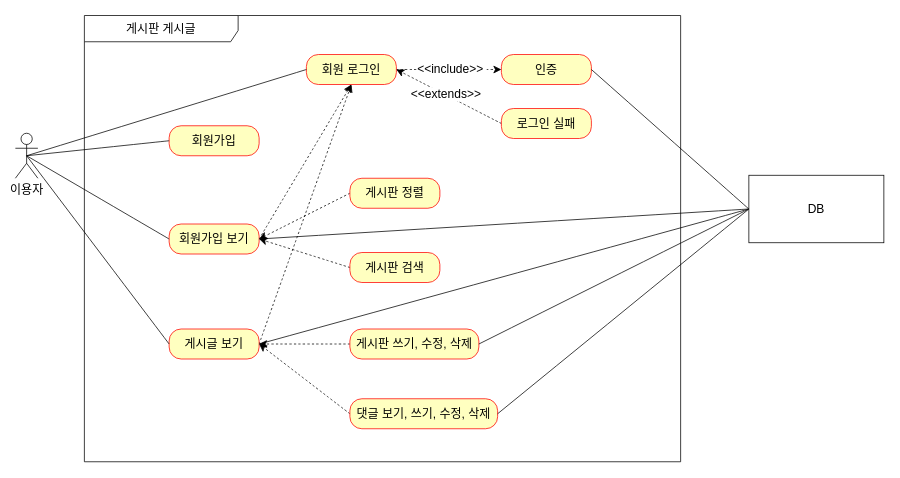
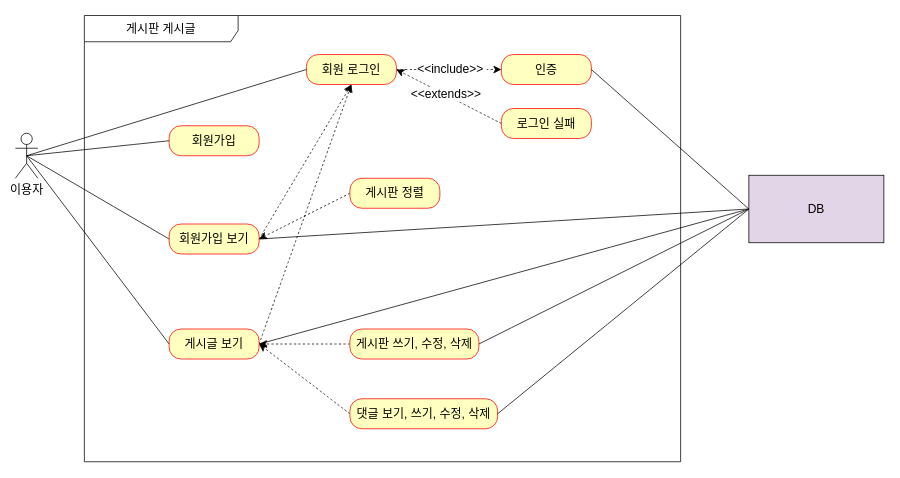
  <mxCell id="0" />
  <mxCell id="1" parent="0" />
  <mxCell id="2" value="이용자" style="shape=umlActor;verticalLabelPosition=bottom;verticalAlign=top;html=1;outlineConnect=0;fontSize=16;" vertex="1" parent="1"><mxGeometry x="20" y="177" width="30" height="60" as="geometry" /></mxCell>
  <mxCell id="3" value="게시판 게시글" style="shape=umlFrame;whiteSpace=wrap;html=1;pointerEvents=0;fontSize=16;width=205;height=35;" vertex="1" parent="1"><mxGeometry x="112" y="20" width="795" height="595" as="geometry" /></mxCell>
  <mxCell id="4" value="회원가입" style="rounded=1;whiteSpace=wrap;html=1;arcSize=40;fontColor=#000000;fillColor=#ffffc0;strokeColor=#ff0000;fontSize=16;" vertex="1" parent="1"><mxGeometry x="225" y="167" width="120" height="40" as="geometry" /></mxCell>
  <mxCell id="5" style="edgeStyle=none;curved=1;rounded=0;orthogonalLoop=1;jettySize=auto;html=1;exitX=1;exitY=0.5;exitDx=0;exitDy=0;entryX=0.5;entryY=1;entryDx=0;entryDy=0;fontSize=12;startSize=8;endSize=8;dashed=1;" edge="1" parent="1" source="6" target="11"><mxGeometry relative="1" as="geometry" /></mxCell>
  <mxCell id="6" value="회원가입 보기" style="rounded=1;whiteSpace=wrap;html=1;arcSize=40;fontColor=#000000;fillColor=#ffffc0;strokeColor=#ff0000;fontSize=16;" vertex="1" parent="1"><mxGeometry x="225" y="298" width="120" height="40" as="geometry" /></mxCell>
  <mxCell id="7" style="edgeStyle=none;curved=1;rounded=0;orthogonalLoop=1;jettySize=auto;html=1;exitX=1;exitY=0.5;exitDx=0;exitDy=0;entryX=0.5;entryY=1;entryDx=0;entryDy=0;fontSize=12;startSize=8;endSize=8;dashed=1;" edge="1" parent="1" source="8" target="11"><mxGeometry relative="1" as="geometry" /></mxCell>
  <mxCell id="8" value="게시글 보기" style="rounded=1;whiteSpace=wrap;html=1;arcSize=40;fontColor=#000000;fillColor=#ffffc0;strokeColor=#ff0000;fontSize=16;" vertex="1" parent="1"><mxGeometry x="225" y="438" width="120" height="40" as="geometry" /></mxCell>
  <mxCell id="9" style="edgeStyle=none;curved=1;rounded=0;orthogonalLoop=1;jettySize=auto;html=1;exitX=1;exitY=0.5;exitDx=0;exitDy=0;entryX=0;entryY=0.5;entryDx=0;entryDy=0;fontSize=12;startSize=8;endSize=8;dashed=1;" edge="1" parent="1" source="11" target="12"><mxGeometry relative="1" as="geometry" /></mxCell>
  <mxCell id="10" value="&amp;lt;&amp;lt;include&amp;gt;&amp;gt;&amp;nbsp;" style="edgeLabel;html=1;align=center;verticalAlign=middle;resizable=0;points=[];fontSize=16;" vertex="1" connectable="0" parent="9"><mxGeometry x="0.04" y="2" relative="1" as="geometry"><mxPoint as="offset" /></mxGeometry></mxCell>
  <mxCell id="11" value="회원 로그인" style="rounded=1;whiteSpace=wrap;html=1;arcSize=40;fontColor=#000000;fillColor=#ffffc0;strokeColor=#ff0000;fontSize=16;" vertex="1" parent="1"><mxGeometry x="408" y="72" width="120" height="40" as="geometry" /></mxCell>
  <mxCell id="12" value="인증" style="rounded=1;whiteSpace=wrap;html=1;arcSize=40;fontColor=#000000;fillColor=#ffffc0;strokeColor=#ff0000;fontSize=16;" vertex="1" parent="1"><mxGeometry x="668" y="72" width="120" height="40" as="geometry" /></mxCell>
  <mxCell id="13" style="edgeStyle=none;curved=1;rounded=0;orthogonalLoop=1;jettySize=auto;html=1;exitX=0;exitY=0.5;exitDx=0;exitDy=0;entryX=1;entryY=0.5;entryDx=0;entryDy=0;fontSize=12;startSize=8;endSize=8;dashed=1;" edge="1" parent="1" source="15" target="11"><mxGeometry relative="1" as="geometry" /></mxCell>
  <mxCell id="14" value="&amp;lt;&amp;lt;extends&amp;gt;&amp;gt;" style="edgeLabel;html=1;align=center;verticalAlign=middle;resizable=0;points=[];fontSize=16;" vertex="1" connectable="0" parent="13"><mxGeometry x="0.063" y="-1" relative="1" as="geometry"><mxPoint as="offset" /></mxGeometry></mxCell>
  <mxCell id="15" value="로그인 실패" style="rounded=1;whiteSpace=wrap;html=1;arcSize=40;fontColor=#000000;fillColor=#ffffc0;strokeColor=#ff0000;fontSize=16;" vertex="1" parent="1"><mxGeometry x="668" y="144" width="120" height="40" as="geometry" /></mxCell>
  <mxCell id="16" style="edgeStyle=none;curved=1;rounded=0;orthogonalLoop=1;jettySize=auto;html=1;exitX=0;exitY=0.5;exitDx=0;exitDy=0;entryX=1;entryY=0.5;entryDx=0;entryDy=0;fontSize=12;startSize=8;endSize=8;dashed=1;" edge="1" parent="1" source="17" target="6"><mxGeometry relative="1" as="geometry" /></mxCell>
  <mxCell id="17" value="게시판 정렬" style="rounded=1;whiteSpace=wrap;html=1;arcSize=40;fontColor=#000000;fillColor=#ffffc0;strokeColor=#ff0000;fontSize=16;" vertex="1" parent="1"><mxGeometry x="466" y="237" width="120" height="40" as="geometry" /></mxCell>
- <mxCell id="18" style="edgeStyle=none;curved=1;rounded=0;orthogonalLoop=1;jettySize=auto;html=1;exitX=0;exitY=0.5;exitDx=0;exitDy=0;entryX=1;entryY=0.5;entryDx=0;entryDy=0;fontSize=12;startSize=8;endSize=8;dashed=1;" edge="1" parent="1" source="19" target="6"><mxGeometry relative="1" as="geometry" /></mxCell>
- <mxCell id="19" value="게시판 검색" style="rounded=1;whiteSpace=wrap;html=1;arcSize=40;fontColor=#000000;fillColor=#ffffc0;strokeColor=#ff0000;fontSize=16;" vertex="1" parent="1"><mxGeometry x="466" y="336" width="120" height="40" as="geometry" /></mxCell>
  <mxCell id="20" style="edgeStyle=none;curved=1;rounded=0;orthogonalLoop=1;jettySize=auto;html=1;exitX=0;exitY=0.5;exitDx=0;exitDy=0;entryX=1;entryY=0.5;entryDx=0;entryDy=0;fontSize=12;startSize=8;endSize=8;dashed=1;" edge="1" parent="1" source="21" target="8"><mxGeometry relative="1" as="geometry" /></mxCell>
  <mxCell id="21" value="게시판 쓰기, 수정, 삭제" style="rounded=1;whiteSpace=wrap;html=1;arcSize=40;fontColor=#000000;fillColor=#ffffc0;strokeColor=#ff0000;fontSize=16;" vertex="1" parent="1"><mxGeometry x="466" y="438" width="172" height="40" as="geometry" /></mxCell>
  <mxCell id="22" style="edgeStyle=none;curved=1;rounded=0;orthogonalLoop=1;jettySize=auto;html=1;exitX=0;exitY=0.5;exitDx=0;exitDy=0;entryX=1;entryY=0.5;entryDx=0;entryDy=0;fontSize=12;startSize=8;endSize=8;dashed=1;" edge="1" parent="1" source="23" target="8"><mxGeometry relative="1" as="geometry" /></mxCell>
  <mxCell id="23" value="댓글 보기, 쓰기, 수정, 삭제" style="rounded=1;whiteSpace=wrap;html=1;arcSize=40;fontColor=#000000;fillColor=#ffffc0;strokeColor=#ff0000;fontSize=16;" vertex="1" parent="1"><mxGeometry x="466" y="531" width="197" height="40" as="geometry" /></mxCell>
  <mxCell id="24" style="edgeStyle=none;curved=1;rounded=0;orthogonalLoop=1;jettySize=auto;html=1;exitX=0;exitY=0.5;exitDx=0;exitDy=0;entryX=0.5;entryY=0.5;entryDx=0;entryDy=0;entryPerimeter=0;fontSize=12;startSize=8;endSize=8;endArrow=none;endFill=0;" edge="1" parent="1" source="11" target="2"><mxGeometry relative="1" as="geometry" /></mxCell>
  <mxCell id="25" style="edgeStyle=none;curved=1;rounded=0;orthogonalLoop=1;jettySize=auto;html=1;exitX=0;exitY=0.5;exitDx=0;exitDy=0;entryX=0.5;entryY=0.5;entryDx=0;entryDy=0;entryPerimeter=0;fontSize=12;startSize=8;endSize=8;endArrow=none;endFill=0;" edge="1" parent="1" source="4" target="2"><mxGeometry relative="1" as="geometry" /></mxCell>
  <mxCell id="26" style="edgeStyle=none;curved=1;rounded=0;orthogonalLoop=1;jettySize=auto;html=1;exitX=0;exitY=0.5;exitDx=0;exitDy=0;entryX=0.5;entryY=0.5;entryDx=0;entryDy=0;entryPerimeter=0;fontSize=12;startSize=8;endSize=8;endArrow=none;endFill=0;" edge="1" parent="1" source="6" target="2"><mxGeometry relative="1" as="geometry" /></mxCell>
  <mxCell id="27" style="edgeStyle=none;curved=1;rounded=0;orthogonalLoop=1;jettySize=auto;html=1;exitX=0;exitY=0.5;exitDx=0;exitDy=0;entryX=0.5;entryY=0.5;entryDx=0;entryDy=0;entryPerimeter=0;fontSize=12;startSize=8;endSize=8;endArrow=none;endFill=0;" edge="1" parent="1" source="8" target="2"><mxGeometry relative="1" as="geometry" /></mxCell>
  <mxCell id="28" style="edgeStyle=none;curved=1;rounded=0;orthogonalLoop=1;jettySize=auto;html=1;exitX=0;exitY=0.5;exitDx=0;exitDy=0;entryX=1;entryY=0.5;entryDx=0;entryDy=0;fontSize=12;startSize=8;endSize=8;endArrow=none;endFill=0;" edge="1" parent="1" source="33" target="12"><mxGeometry relative="1" as="geometry" /></mxCell>
  <mxCell id="29" style="edgeStyle=none;curved=1;rounded=0;orthogonalLoop=1;jettySize=auto;html=1;entryX=1;entryY=0.5;entryDx=0;entryDy=0;fontSize=12;startSize=8;endSize=8;exitX=0;exitY=0.5;exitDx=0;exitDy=0;endArrow=none;endFill=0;" edge="1" parent="1" source="33" target="6"><mxGeometry relative="1" as="geometry"><mxPoint x="984" y="284" as="sourcePoint" /></mxGeometry></mxCell>
  <mxCell id="30" style="edgeStyle=none;curved=1;rounded=0;orthogonalLoop=1;jettySize=auto;html=1;exitX=0;exitY=0.5;exitDx=0;exitDy=0;entryX=1;entryY=0.5;entryDx=0;entryDy=0;fontSize=12;startSize=8;endSize=8;endArrow=none;endFill=0;" edge="1" parent="1" source="33" target="8"><mxGeometry relative="1" as="geometry" /></mxCell>
  <mxCell id="31" style="edgeStyle=none;curved=1;rounded=0;orthogonalLoop=1;jettySize=auto;html=1;exitX=0;exitY=0.5;exitDx=0;exitDy=0;entryX=1;entryY=0.5;entryDx=0;entryDy=0;fontSize=12;startSize=8;endSize=8;endArrow=none;endFill=0;" edge="1" parent="1" source="33" target="21"><mxGeometry relative="1" as="geometry" /></mxCell>
  <mxCell id="32" style="edgeStyle=none;curved=1;rounded=0;orthogonalLoop=1;jettySize=auto;html=1;exitX=0;exitY=0.5;exitDx=0;exitDy=0;entryX=1;entryY=0.5;entryDx=0;entryDy=0;fontSize=12;startSize=8;endSize=8;endArrow=none;endFill=0;" edge="1" parent="1" source="33" target="23"><mxGeometry relative="1" as="geometry" /></mxCell>
- <mxCell id="33" value="DB" style="html=1;dropTarget=0;whiteSpace=wrap;fontSize=16;" vertex="1" parent="1"><mxGeometry x="998" y="233" width="180" height="90" as="geometry" /></mxCell>
+ <mxCell id="33" value="DB" style="html=1;dropTarget=0;whiteSpace=wrap;fontSize=16;fillColor=#e1d5e7;" vertex="1" parent="1"><mxGeometry x="998" y="233" width="180" height="90" as="geometry" /></mxCell>
